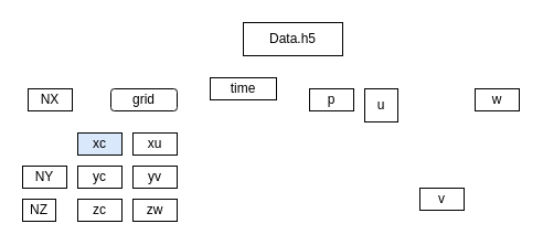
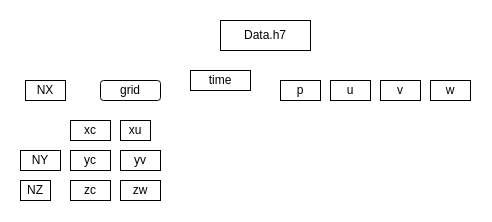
  <mxCell id="0" />
  <mxCell id="1" parent="0" />
- <mxCell id="2" value="Data.h5" style="rounded=0;whiteSpace=wrap;html=1;" vertex="1" parent="1"><mxGeometry x="220" y="20" width="90" height="30" as="geometry" /></mxCell>
+ <mxCell id="2" value="Data.h7" style="rounded=0;whiteSpace=wrap;html=1;" vertex="1" parent="1"><mxGeometry x="220" y="20" width="90" height="30" as="geometry" /></mxCell>
  <mxCell id="3" value="grid" style="whiteSpace=wrap;html=1;rounded=1;" vertex="1" parent="1"><mxGeometry x="100" y="80" width="60" height="20" as="geometry" /></mxCell>
  <mxCell id="4" value="time" style="rounded=0;whiteSpace=wrap;html=1;" vertex="1" parent="1"><mxGeometry x="190" y="70" width="60" height="20" as="geometry" /></mxCell>
  <mxCell id="5" value="&lt;div&gt;p&lt;/div&gt;" style="rounded=0;whiteSpace=wrap;html=1;" vertex="1" parent="1"><mxGeometry x="280" y="80" width="40" height="20" as="geometry" /></mxCell>
- <mxCell id="6" value="u" style="rounded=0;whiteSpace=wrap;html=1;" vertex="1" parent="1"><mxGeometry x="330" y="80" width="30" height="30" as="geometry" /></mxCell>
- <mxCell id="7" value="v" style="rounded=0;whiteSpace=wrap;html=1;" vertex="1" parent="1"><mxGeometry x="380" y="170" width="40" height="20" as="geometry" /></mxCell>
+ <mxCell id="6" value="u" style="rounded=0;whiteSpace=wrap;html=1;" vertex="1" parent="1"><mxGeometry x="330" y="80" width="40" height="20" as="geometry" /></mxCell>
+ <mxCell id="7" value="v" style="rounded=0;whiteSpace=wrap;html=1;" vertex="1" parent="1"><mxGeometry x="380" y="80" width="40" height="20" as="geometry" /></mxCell>
  <mxCell id="8" value="w" style="rounded=0;whiteSpace=wrap;html=1;" vertex="1" parent="1"><mxGeometry x="430" y="80" width="40" height="20" as="geometry" /></mxCell>
  <mxCell id="9" value="NX" style="rounded=0;whiteSpace=wrap;html=1;" vertex="1" parent="1"><mxGeometry x="25" y="80" width="40" height="20" as="geometry" /></mxCell>
  <mxCell id="10" value="NZ" style="rounded=0;whiteSpace=wrap;html=1;" vertex="1" parent="1"><mxGeometry x="20" y="180" width="30" height="20" as="geometry" /></mxCell>
- <mxCell id="11" value="xc" style="rounded=0;whiteSpace=wrap;html=1;fillColor=#dae8fc;" vertex="1" parent="1"><mxGeometry x="70" y="120" width="40" height="20" as="geometry" /></mxCell>
- <mxCell id="12" value="xu" style="rounded=0;whiteSpace=wrap;html=1;" vertex="1" parent="1"><mxGeometry x="120" y="120" width="40" height="20" as="geometry" /></mxCell>
+ <mxCell id="11" value="xc" style="rounded=0;whiteSpace=wrap;html=1;" vertex="1" parent="1"><mxGeometry x="70" y="120" width="40" height="20" as="geometry" /></mxCell>
+ <mxCell id="12" value="xu" style="rounded=0;whiteSpace=wrap;html=1;" vertex="1" parent="1"><mxGeometry x="120" y="120" width="30" height="20" as="geometry" /></mxCell>
  <mxCell id="13" value="yc" style="rounded=0;whiteSpace=wrap;html=1;" vertex="1" parent="1"><mxGeometry x="70" y="150" width="40" height="20" as="geometry" /></mxCell>
  <mxCell id="14" value="yv" style="rounded=0;whiteSpace=wrap;html=1;" vertex="1" parent="1"><mxGeometry x="120" y="150" width="40" height="20" as="geometry" /></mxCell>
  <mxCell id="15" value="zc" style="rounded=0;whiteSpace=wrap;html=1;" vertex="1" parent="1"><mxGeometry x="70" y="180" width="40" height="20" as="geometry" /></mxCell>
  <mxCell id="16" value="zw" style="rounded=0;whiteSpace=wrap;html=1;" vertex="1" parent="1"><mxGeometry x="120" y="180" width="40" height="20" as="geometry" /></mxCell>
  <mxCell id="17" value="NY" style="rounded=0;whiteSpace=wrap;html=1;" vertex="1" parent="1"><mxGeometry x="20" y="150" width="40" height="20" as="geometry" /></mxCell>
